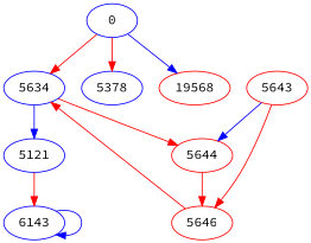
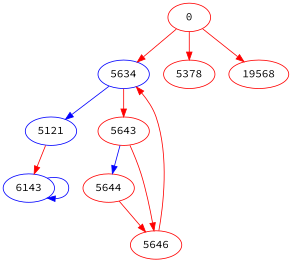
  digraph {
    fontname="Source Code Pro"
    node [color=red fontname="Source Code Pro"]
    edge [color=red fontname="Source Code Pro"]
-   0 [color=blue]
+   0
    5634 [color=blue]
-   5378 [color=blue]
+   5378
    19568
    5121 [color=blue]
    5643
    6143 [color=blue]
    5644
    5646
    0 -> 5634
    0 -> 5378
-   0 -> 19568 [color=blue]
+   0 -> 19568
    5634 -> 5121 [color=blue]
-   5634 -> 5644
+   5634 -> 5643
    5121 -> 6143
    5643 -> 5644 [color=blue]
    5643 -> 5646
    6143 -> 6143 [color=blue]
    5644 -> 5646
    5646 -> 5634
  }
